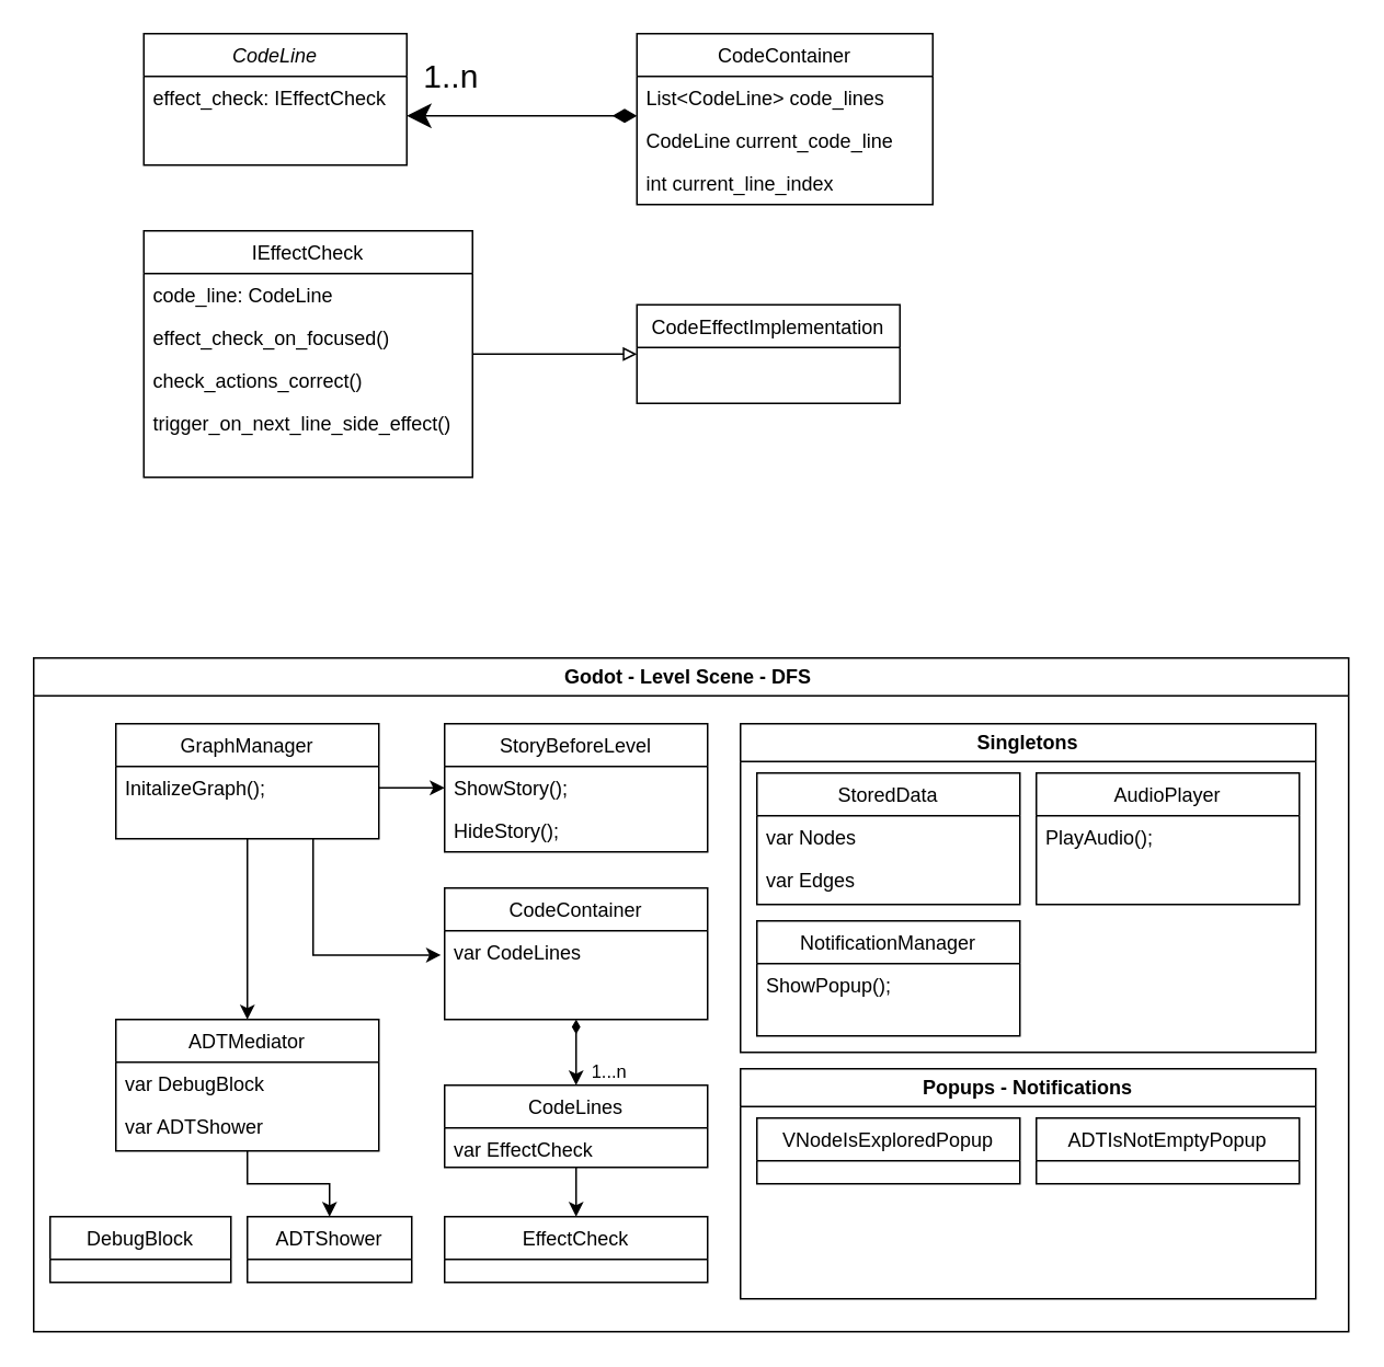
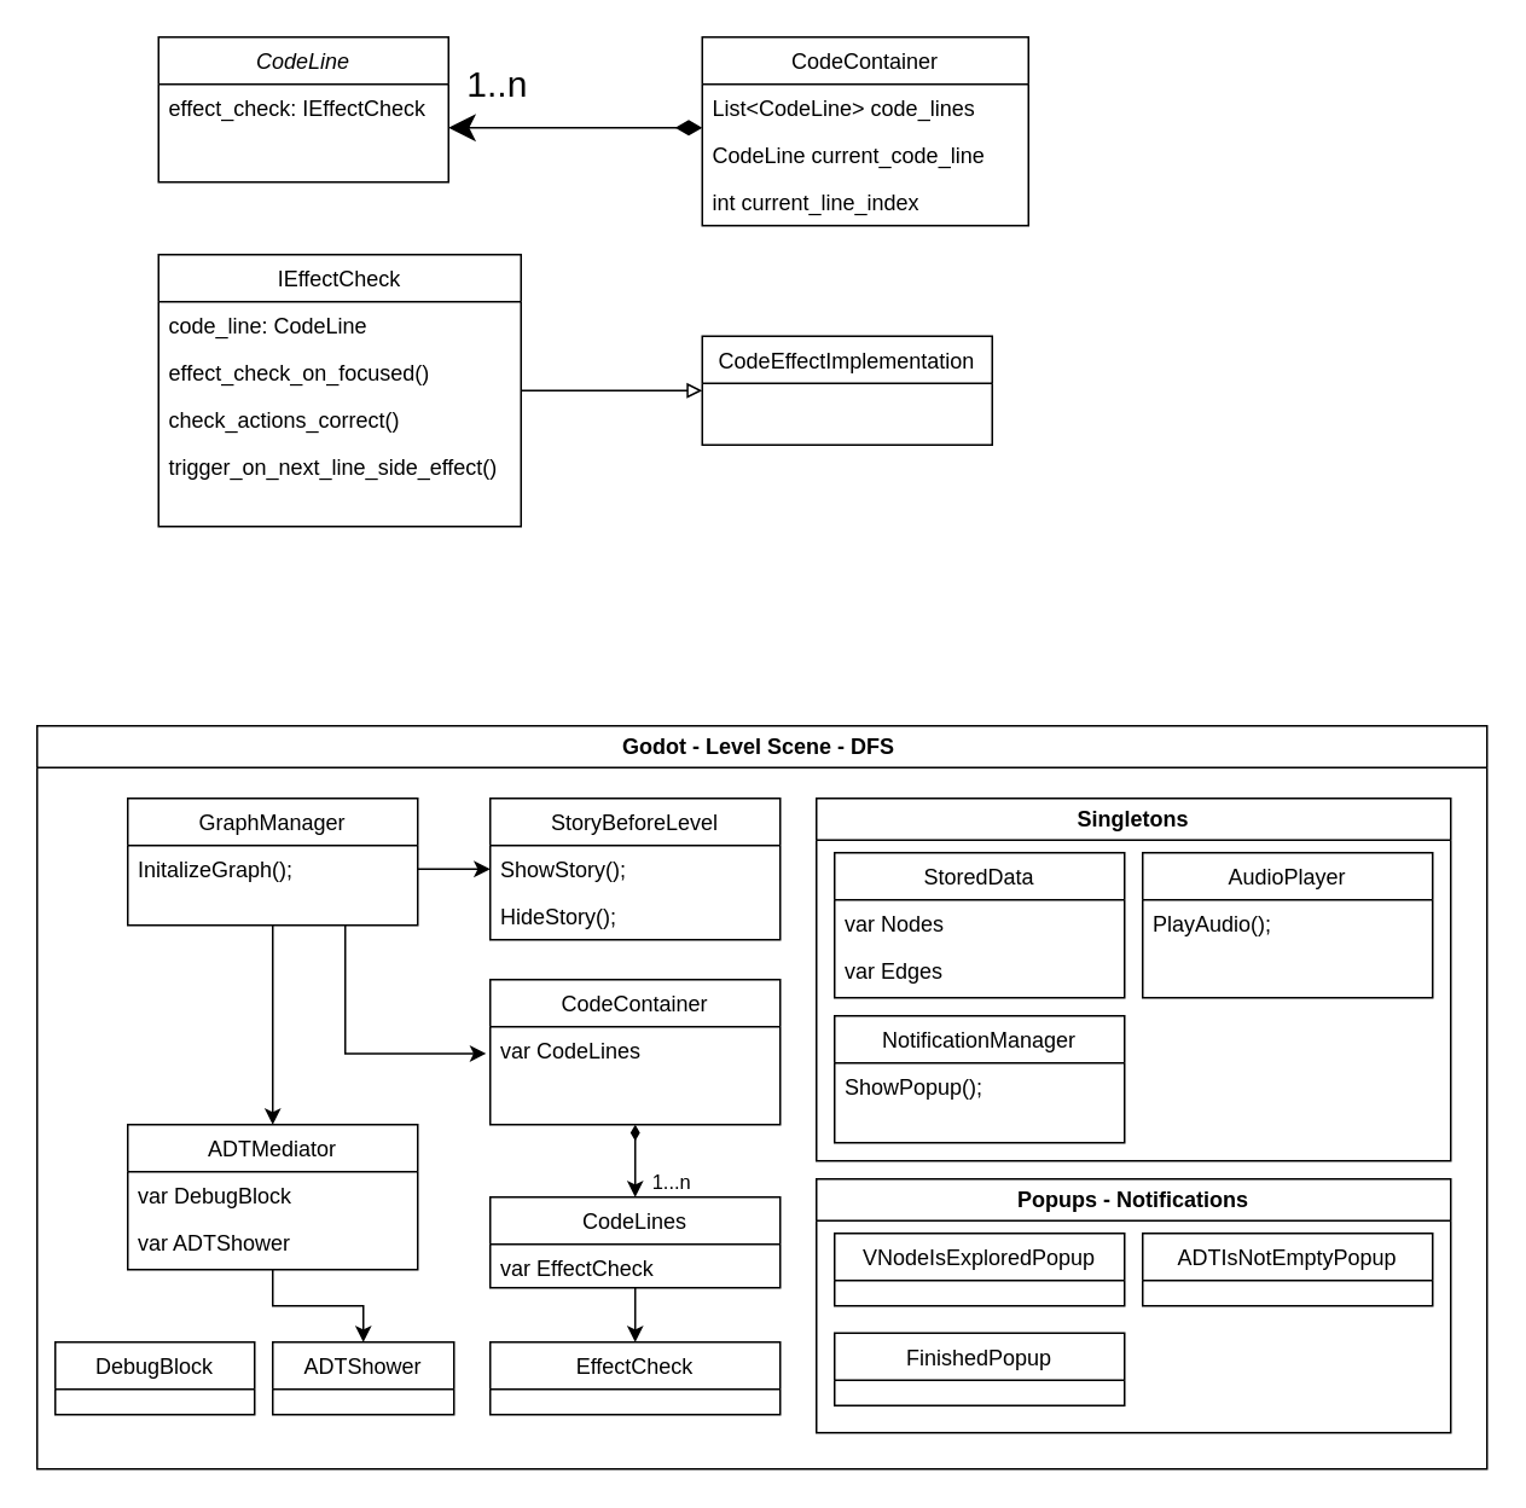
  <mxCell id="0" />
  <mxCell id="1" parent="0" />
  <mxCell id="2" value="Godot - Level Scene - DFS&amp;nbsp;" style="swimlane;whiteSpace=wrap;html=1;" parent="1" vertex="1"><mxGeometry x="20" width="800" height="410" as="geometry" y="400" /></mxCell>
  <mxCell id="3" value="GraphManager" style="swimlane;fontStyle=0;align=center;verticalAlign=top;childLayout=stackLayout;horizontal=1;startSize=26;horizontalStack=0;resizeParent=1;resizeLast=0;collapsible=1;marginBottom=0;rounded=0;shadow=0;strokeWidth=1;" parent="2" vertex="1"><mxGeometry x="50" y="40" width="160" height="70" as="geometry"><mxRectangle x="550" y="140" width="160" height="26" as="alternateBounds" /></mxGeometry></mxCell>
  <mxCell id="4" value="InitalizeGraph();" style="text;align=left;verticalAlign=top;spacingLeft=4;spacingRight=4;overflow=hidden;rotatable=0;points=[[0,0.5],[1,0.5]];portConstraint=eastwest;rounded=0;shadow=0;html=0;" parent="3" vertex="1"><mxGeometry y="26" width="160" height="26" as="geometry" /></mxCell>
  <mxCell id="5" value="ADTMediator" style="swimlane;fontStyle=0;align=center;verticalAlign=top;childLayout=stackLayout;horizontal=1;startSize=26;horizontalStack=0;resizeParent=1;resizeLast=0;collapsible=1;marginBottom=0;rounded=0;shadow=0;strokeWidth=1;" parent="2" vertex="1"><mxGeometry x="50" y="220" width="160" height="80" as="geometry"><mxRectangle x="550" y="140" width="160" height="26" as="alternateBounds" /></mxGeometry></mxCell>
  <mxCell id="6" value="var DebugBlock" style="text;align=left;verticalAlign=top;spacingLeft=4;spacingRight=4;overflow=hidden;rotatable=0;points=[[0,0.5],[1,0.5]];portConstraint=eastwest;rounded=0;shadow=0;html=0;" parent="5" vertex="1"><mxGeometry y="26" width="160" height="26" as="geometry" /></mxCell>
  <mxCell id="7" value="var ADTShower" style="text;align=left;verticalAlign=top;spacingLeft=4;spacingRight=4;overflow=hidden;rotatable=0;points=[[0,0.5],[1,0.5]];portConstraint=eastwest;rounded=0;shadow=0;html=0;" parent="5" vertex="1"><mxGeometry y="52" width="160" height="26" as="geometry" /></mxCell>
  <mxCell id="8" style="edgeStyle=orthogonalEdgeStyle;rounded=0;orthogonalLoop=1;jettySize=auto;html=1;entryX=0.5;entryY=0;entryDx=0;entryDy=0;" parent="2" source="3" target="5" edge="1"><mxGeometry relative="1" as="geometry" /></mxCell>
  <mxCell id="9" value="DebugBlock" style="swimlane;fontStyle=0;align=center;verticalAlign=top;childLayout=stackLayout;horizontal=1;startSize=26;horizontalStack=0;resizeParent=1;resizeLast=0;collapsible=1;marginBottom=0;rounded=0;shadow=0;strokeWidth=1;" parent="2" vertex="1"><mxGeometry x="10" y="340" width="110" height="40" as="geometry"><mxRectangle x="550" y="140" width="160" height="26" as="alternateBounds" /></mxGeometry></mxCell>
  <mxCell id="10" value="ADTShower" style="swimlane;fontStyle=0;align=center;verticalAlign=top;childLayout=stackLayout;horizontal=1;startSize=26;horizontalStack=0;resizeParent=1;resizeLast=0;collapsible=1;marginBottom=0;rounded=0;shadow=0;strokeWidth=1;" parent="2" vertex="1"><mxGeometry x="130" y="340" width="100" height="40" as="geometry"><mxRectangle x="550" y="140" width="160" height="26" as="alternateBounds" /></mxGeometry></mxCell>
  <mxCell id="11" style="edgeStyle=orthogonalEdgeStyle;rounded=0;orthogonalLoop=1;jettySize=auto;html=1;entryX=0.5;entryY=0;entryDx=0;entryDy=0;endArrow=classic;endFill=1;" parent="2" source="5" target="10" edge="1"><mxGeometry relative="1" as="geometry" /></mxCell>
  <mxCell id="12" value="Popups - Notifications" style="swimlane;whiteSpace=wrap;html=1;" parent="2" vertex="1"><mxGeometry x="430" y="250" width="350" height="140" as="geometry" /></mxCell>
  <mxCell id="13" value="VNodeIsExploredPopup" style="swimlane;fontStyle=0;align=center;verticalAlign=top;childLayout=stackLayout;horizontal=1;startSize=26;horizontalStack=0;resizeParent=1;resizeLast=0;collapsible=1;marginBottom=0;rounded=0;shadow=0;strokeWidth=1;" parent="12" vertex="1"><mxGeometry x="10" y="30" width="160" height="40" as="geometry"><mxRectangle x="550" y="140" width="160" height="26" as="alternateBounds" /></mxGeometry></mxCell>
  <mxCell id="14" value="ADTIsNotEmptyPopup" style="swimlane;fontStyle=0;align=center;verticalAlign=top;childLayout=stackLayout;horizontal=1;startSize=26;horizontalStack=0;resizeParent=1;resizeLast=0;collapsible=1;marginBottom=0;rounded=0;shadow=0;strokeWidth=1;" parent="12" vertex="1"><mxGeometry x="180" y="30" width="160" height="40" as="geometry"><mxRectangle x="550" y="140" width="160" height="26" as="alternateBounds" /></mxGeometry></mxCell>
+ <mxCell id="15" value="FinishedPopup" style="swimlane;fontStyle=0;align=center;verticalAlign=top;childLayout=stackLayout;horizontal=1;startSize=26;horizontalStack=0;resizeParent=1;resizeLast=0;collapsible=1;marginBottom=0;rounded=0;shadow=0;strokeWidth=1;" parent="12" vertex="1"><mxGeometry x="10" y="85" width="160" height="40" as="geometry"><mxRectangle x="550" y="140" width="160" height="26" as="alternateBounds" /></mxGeometry></mxCell>
  <mxCell id="16" value="Singletons" style="swimlane;whiteSpace=wrap;html=1;" parent="2" vertex="1"><mxGeometry x="430" y="40" width="350" height="200" as="geometry" /></mxCell>
  <mxCell id="17" value="NotificationManager" style="swimlane;fontStyle=0;align=center;verticalAlign=top;childLayout=stackLayout;horizontal=1;startSize=26;horizontalStack=0;resizeParent=1;resizeLast=0;collapsible=1;marginBottom=0;rounded=0;shadow=0;strokeWidth=1;" parent="16" vertex="1"><mxGeometry x="10" y="120" width="160" height="70" as="geometry"><mxRectangle x="550" y="140" width="160" height="26" as="alternateBounds" /></mxGeometry></mxCell>
  <mxCell id="18" value="ShowPopup();" style="text;align=left;verticalAlign=top;spacingLeft=4;spacingRight=4;overflow=hidden;rotatable=0;points=[[0,0.5],[1,0.5]];portConstraint=eastwest;rounded=0;shadow=0;html=0;" parent="17" vertex="1"><mxGeometry y="26" width="160" height="26" as="geometry" /></mxCell>
  <mxCell id="19" value="StoredData" style="swimlane;fontStyle=0;align=center;verticalAlign=top;childLayout=stackLayout;horizontal=1;startSize=26;horizontalStack=0;resizeParent=1;resizeLast=0;collapsible=1;marginBottom=0;rounded=0;shadow=0;strokeWidth=1;" parent="16" vertex="1"><mxGeometry x="10" y="30" width="160" height="80" as="geometry"><mxRectangle x="550" y="140" width="160" height="26" as="alternateBounds" /></mxGeometry></mxCell>
  <mxCell id="20" value="var Nodes" style="text;align=left;verticalAlign=top;spacingLeft=4;spacingRight=4;overflow=hidden;rotatable=0;points=[[0,0.5],[1,0.5]];portConstraint=eastwest;" parent="19" vertex="1"><mxGeometry y="26" width="160" height="26" as="geometry" /></mxCell>
  <mxCell id="21" value="var Edges" style="text;align=left;verticalAlign=top;spacingLeft=4;spacingRight=4;overflow=hidden;rotatable=0;points=[[0,0.5],[1,0.5]];portConstraint=eastwest;rounded=0;shadow=0;html=0;" parent="19" vertex="1"><mxGeometry y="52" width="160" height="28" as="geometry" /></mxCell>
  <mxCell id="22" value="AudioPlayer" style="swimlane;fontStyle=0;align=center;verticalAlign=top;childLayout=stackLayout;horizontal=1;startSize=26;horizontalStack=0;resizeParent=1;resizeLast=0;collapsible=1;marginBottom=0;rounded=0;shadow=0;strokeWidth=1;" parent="16" vertex="1"><mxGeometry x="180" y="30" width="160" height="80" as="geometry"><mxRectangle x="550" y="140" width="160" height="26" as="alternateBounds" /></mxGeometry></mxCell>
  <mxCell id="23" value="PlayAudio();" style="text;align=left;verticalAlign=top;spacingLeft=4;spacingRight=4;overflow=hidden;rotatable=0;points=[[0,0.5],[1,0.5]];portConstraint=eastwest;rounded=0;shadow=0;html=0;" parent="22" vertex="1"><mxGeometry y="26" width="160" height="26" as="geometry" /></mxCell>
  <mxCell id="24" value="StoryBeforeLevel" style="swimlane;fontStyle=0;align=center;verticalAlign=top;childLayout=stackLayout;horizontal=1;startSize=26;horizontalStack=0;resizeParent=1;resizeLast=0;collapsible=1;marginBottom=0;rounded=0;shadow=0;strokeWidth=1;" parent="2" vertex="1"><mxGeometry x="250" y="40" width="160" height="78" as="geometry"><mxRectangle x="550" y="140" width="160" height="26" as="alternateBounds" /></mxGeometry></mxCell>
  <mxCell id="25" value="ShowStory();&#10;" style="text;align=left;verticalAlign=top;spacingLeft=4;spacingRight=4;overflow=hidden;rotatable=0;points=[[0,0.5],[1,0.5]];portConstraint=eastwest;rounded=0;shadow=0;html=0;" parent="24" vertex="1"><mxGeometry y="26" width="160" height="26" as="geometry" /></mxCell>
  <mxCell id="26" value="HideStory();&#10;" style="text;align=left;verticalAlign=top;spacingLeft=4;spacingRight=4;overflow=hidden;rotatable=0;points=[[0,0.5],[1,0.5]];portConstraint=eastwest;rounded=0;shadow=0;html=0;" parent="24" vertex="1"><mxGeometry y="52" width="160" height="26" as="geometry" /></mxCell>
  <mxCell id="27" style="edgeStyle=orthogonalEdgeStyle;rounded=0;orthogonalLoop=1;jettySize=auto;html=1;entryX=0;entryY=0.5;entryDx=0;entryDy=0;" parent="2" source="4" target="25" edge="1"><mxGeometry relative="1" as="geometry" /></mxCell>
  <mxCell id="28" style="edgeStyle=orthogonalEdgeStyle;rounded=0;orthogonalLoop=1;jettySize=auto;html=1;entryX=0.5;entryY=0;entryDx=0;entryDy=0;" edge="1" parent="2" source="29" target="35"><mxGeometry relative="1" as="geometry" /></mxCell>
  <mxCell id="29" value="CodeLines" style="swimlane;fontStyle=0;align=center;verticalAlign=top;childLayout=stackLayout;horizontal=1;startSize=26;horizontalStack=0;resizeParent=1;resizeLast=0;collapsible=1;marginBottom=0;rounded=0;shadow=0;strokeWidth=1;" parent="2" vertex="1"><mxGeometry x="250" y="260" width="160" height="50" as="geometry"><mxRectangle x="550" y="140" width="160" height="26" as="alternateBounds" /></mxGeometry></mxCell>
  <mxCell id="30" value="var EffectCheck" style="text;align=left;verticalAlign=top;spacingLeft=4;spacingRight=4;overflow=hidden;rotatable=0;points=[[0,0.5],[1,0.5]];portConstraint=eastwest;rounded=0;shadow=0;html=0;" parent="29" vertex="1"><mxGeometry y="26" width="160" height="24" as="geometry" /></mxCell>
  <mxCell id="31" value="1...n" style="rounded=0;orthogonalLoop=1;jettySize=auto;html=1;entryX=0.5;entryY=0;entryDx=0;entryDy=0;endArrow=classic;endFill=1;startArrow=diamondThin;startFill=1;" edge="1" parent="2" source="32" target="29"><mxGeometry x="0.6" y="20" relative="1" as="geometry"><Array as="points" /><mxPoint as="offset" /></mxGeometry></mxCell>
  <mxCell id="32" value="CodeContainer" style="swimlane;fontStyle=0;align=center;verticalAlign=top;childLayout=stackLayout;horizontal=1;startSize=26;horizontalStack=0;resizeParent=1;resizeLast=0;collapsible=1;marginBottom=0;rounded=0;shadow=0;strokeWidth=1;" parent="2" vertex="1"><mxGeometry x="250" y="140" width="160" height="80" as="geometry"><mxRectangle x="550" y="140" width="160" height="26" as="alternateBounds" /></mxGeometry></mxCell>
  <mxCell id="33" value="var CodeLines" style="text;align=left;verticalAlign=top;spacingLeft=4;spacingRight=4;overflow=hidden;rotatable=0;points=[[0,0.5],[1,0.5]];portConstraint=eastwest;rounded=0;shadow=0;html=0;" parent="32" vertex="1"><mxGeometry y="26" width="160" height="54" as="geometry" /></mxCell>
  <mxCell id="34" style="edgeStyle=orthogonalEdgeStyle;rounded=0;orthogonalLoop=1;jettySize=auto;html=1;exitX=0.75;exitY=1;exitDx=0;exitDy=0;entryX=-0.014;entryY=0.274;entryDx=0;entryDy=0;entryPerimeter=0;" edge="1" parent="2" source="3" target="33"><mxGeometry relative="1" as="geometry" /></mxCell>
  <mxCell id="35" value="EffectCheck" style="swimlane;fontStyle=0;align=center;verticalAlign=top;childLayout=stackLayout;horizontal=1;startSize=26;horizontalStack=0;resizeParent=1;resizeLast=0;collapsible=1;marginBottom=0;rounded=0;shadow=0;strokeWidth=1;" vertex="1" parent="2"><mxGeometry x="250" y="340" width="160" height="40" as="geometry"><mxRectangle x="550" y="140" width="160" height="26" as="alternateBounds" /></mxGeometry></mxCell>
  <mxCell id="36" value="CodeLine" style="swimlane;fontStyle=2;align=center;verticalAlign=top;childLayout=stackLayout;horizontal=1;startSize=26;horizontalStack=0;resizeParent=1;resizeLast=0;collapsible=1;marginBottom=0;rounded=0;shadow=0;strokeWidth=1;" vertex="1" parent="1"><mxGeometry x="87" y="20" width="160" height="80" as="geometry"><mxRectangle x="230" y="140" width="160" height="26" as="alternateBounds" /></mxGeometry></mxCell>
  <mxCell id="37" value="effect_check: IEffectCheck" style="text;align=left;verticalAlign=top;spacingLeft=4;spacingRight=4;overflow=hidden;rotatable=0;points=[[0,0.5],[1,0.5]];portConstraint=eastwest;" vertex="1" parent="36"><mxGeometry y="26" width="160" height="26" as="geometry" /></mxCell>
  <mxCell id="38" style="edgeStyle=orthogonalEdgeStyle;rounded=0;orthogonalLoop=1;jettySize=auto;html=1;startArrow=none;startFill=0;endArrow=block;endFill=0;" edge="1" parent="1" source="39" target="48"><mxGeometry relative="1" as="geometry"><Array as="points"><mxPoint x="357" y="215" /><mxPoint x="357" y="215" /></Array></mxGeometry></mxCell>
  <mxCell id="39" value="IEffectCheck" style="swimlane;fontStyle=0;align=center;verticalAlign=top;childLayout=stackLayout;horizontal=1;startSize=26;horizontalStack=0;resizeParent=1;resizeLast=0;collapsible=1;marginBottom=0;rounded=0;shadow=0;strokeWidth=1;" vertex="1" parent="1"><mxGeometry x="87" y="140" width="200" height="150" as="geometry"><mxRectangle x="340" y="380" width="170" height="26" as="alternateBounds" /></mxGeometry></mxCell>
  <mxCell id="40" value="code_line: CodeLine" style="text;align=left;verticalAlign=top;spacingLeft=4;spacingRight=4;overflow=hidden;rotatable=0;points=[[0,0.5],[1,0.5]];portConstraint=eastwest;" vertex="1" parent="39"><mxGeometry y="26" width="200" height="26" as="geometry" /></mxCell>
  <mxCell id="41" value="effect_check_on_focused()" style="text;align=left;verticalAlign=top;spacingLeft=4;spacingRight=4;overflow=hidden;rotatable=0;points=[[0,0.5],[1,0.5]];portConstraint=eastwest;" vertex="1" parent="39"><mxGeometry y="52" width="200" height="26" as="geometry" /></mxCell>
  <mxCell id="42" value="check_actions_correct()" style="text;align=left;verticalAlign=top;spacingLeft=4;spacingRight=4;overflow=hidden;rotatable=0;points=[[0,0.5],[1,0.5]];portConstraint=eastwest;" vertex="1" parent="39"><mxGeometry y="78" width="200" height="26" as="geometry" /></mxCell>
  <mxCell id="43" value="trigger_on_next_line_side_effect()" style="text;align=left;verticalAlign=top;spacingLeft=4;spacingRight=4;overflow=hidden;rotatable=0;points=[[0,0.5],[1,0.5]];portConstraint=eastwest;" vertex="1" parent="39"><mxGeometry y="104" width="200" height="26" as="geometry" /></mxCell>
  <mxCell id="44" value="CodeContainer" style="swimlane;fontStyle=0;align=center;verticalAlign=top;childLayout=stackLayout;horizontal=1;startSize=26;horizontalStack=0;resizeParent=1;resizeLast=0;collapsible=1;marginBottom=0;rounded=0;shadow=0;strokeWidth=1;" vertex="1" parent="1"><mxGeometry x="387" y="20" width="180" height="104" as="geometry"><mxRectangle x="550" y="140" width="160" height="26" as="alternateBounds" /></mxGeometry></mxCell>
  <mxCell id="45" value="List&lt;CodeLine&gt; code_lines" style="text;align=left;verticalAlign=top;spacingLeft=4;spacingRight=4;overflow=hidden;rotatable=0;points=[[0,0.5],[1,0.5]];portConstraint=eastwest;" vertex="1" parent="44"><mxGeometry y="26" width="180" height="26" as="geometry" /></mxCell>
  <mxCell id="46" value="CodeLine current_code_line" style="text;align=left;verticalAlign=top;spacingLeft=4;spacingRight=4;overflow=hidden;rotatable=0;points=[[0,0.5],[1,0.5]];portConstraint=eastwest;" vertex="1" parent="44"><mxGeometry y="52" width="180" height="26" as="geometry" /></mxCell>
  <mxCell id="47" value="int current_line_index" style="text;align=left;verticalAlign=top;spacingLeft=4;spacingRight=4;overflow=hidden;rotatable=0;points=[[0,0.5],[1,0.5]];portConstraint=eastwest;" vertex="1" parent="44"><mxGeometry y="78" width="180" height="26" as="geometry" /></mxCell>
  <mxCell id="48" value="CodeEffectImplementation" style="swimlane;fontStyle=0;align=center;verticalAlign=top;childLayout=stackLayout;horizontal=1;startSize=26;horizontalStack=0;resizeParent=1;resizeLast=0;collapsible=1;marginBottom=0;rounded=0;shadow=0;strokeWidth=1;" vertex="1" parent="1"><mxGeometry x="387" y="185" width="160" height="60" as="geometry"><mxRectangle x="340" y="380" width="170" height="26" as="alternateBounds" /></mxGeometry></mxCell>
  <mxCell id="49" value="&lt;font style=&quot;font-size: 20px;&quot;&gt;&amp;nbsp;1..n&lt;/font&gt;" style="endArrow=diamondThin;html=1;endSize=12;startArrow=classic;startSize=12;startFill=1;align=left;verticalAlign=bottom;rounded=0;exitX=1;exitY=0.5;exitDx=0;exitDy=0;entryX=0;entryY=0.5;entryDx=0;entryDy=0;endFill=1;" edge="1" parent="1"><mxGeometry x="-0.957" y="10" relative="1" as="geometry"><mxPoint x="247" y="70" as="sourcePoint" /><mxPoint x="387" y="70" as="targetPoint" /><mxPoint as="offset" /></mxGeometry></mxCell>
